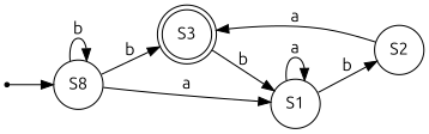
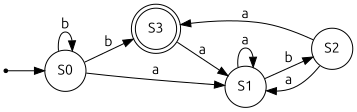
  digraph {
    fontname=Ubuntu
    rankdir=LR
    node [fontname=Ubuntu shape=circle]
    edge [fontname=Ubuntu]
    qi [shape=point]
-   S0 [label=S8]
+   S0
    S3 [shape=doublecircle]
    S1
    S2
    qi -> S0
    S0 -> S0 [label=b]
    S0 -> S3 [label=b]
    S0 -> S1 [label=a]
-   S3 -> S1 [label=b]
+   S3 -> S1 [label=a]
    S1 -> S1 [label=a]
    S1 -> S2 [label=b]
    S2 -> S3 [label=a]
+   S2 -> S1 [label=a]
  }
